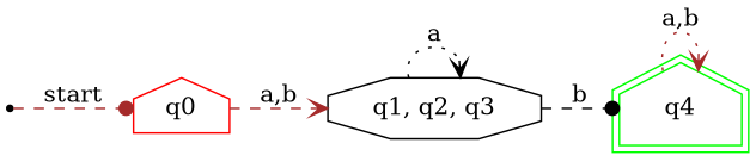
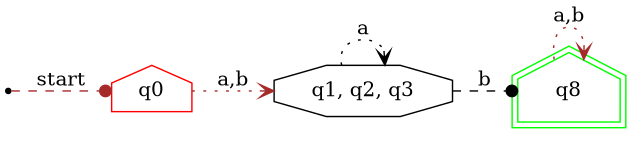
  strict digraph {
    rankdir=LR
    node [shape=house]
    edge [arrowhead=vee color=brown style=dashed]
    q0 [color=red]
    "q1, q2, q3" [shape=octagon]
-   q4 [color="green:green" peripheries=2]
+   q4 [color="green:green" peripheries=2 label=q8]
    qi [shape=point]
-   q0 -> "q1, q2, q3" [label="a,b"]
+   q0 -> "q1, q2, q3" [label="a,b" style=dotted]
    "q1, q2, q3" -> "q1, q2, q3" [color=black label=a style=dotted]
    "q1, q2, q3" -> q4 [arrowhead=dot color=black label=b]
    q4 -> q4 [label="a,b" style=dotted]
    qi -> q0 [arrowhead=dot label=start]
  }
